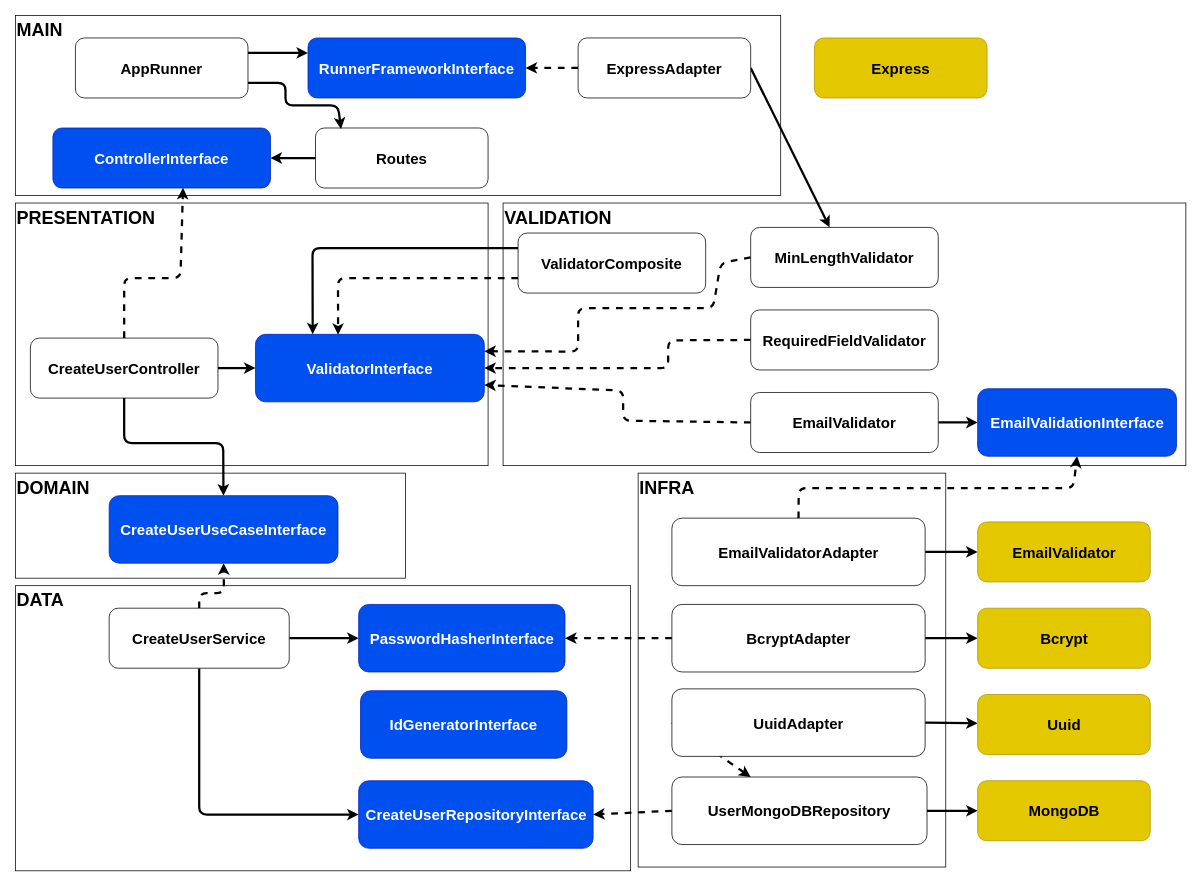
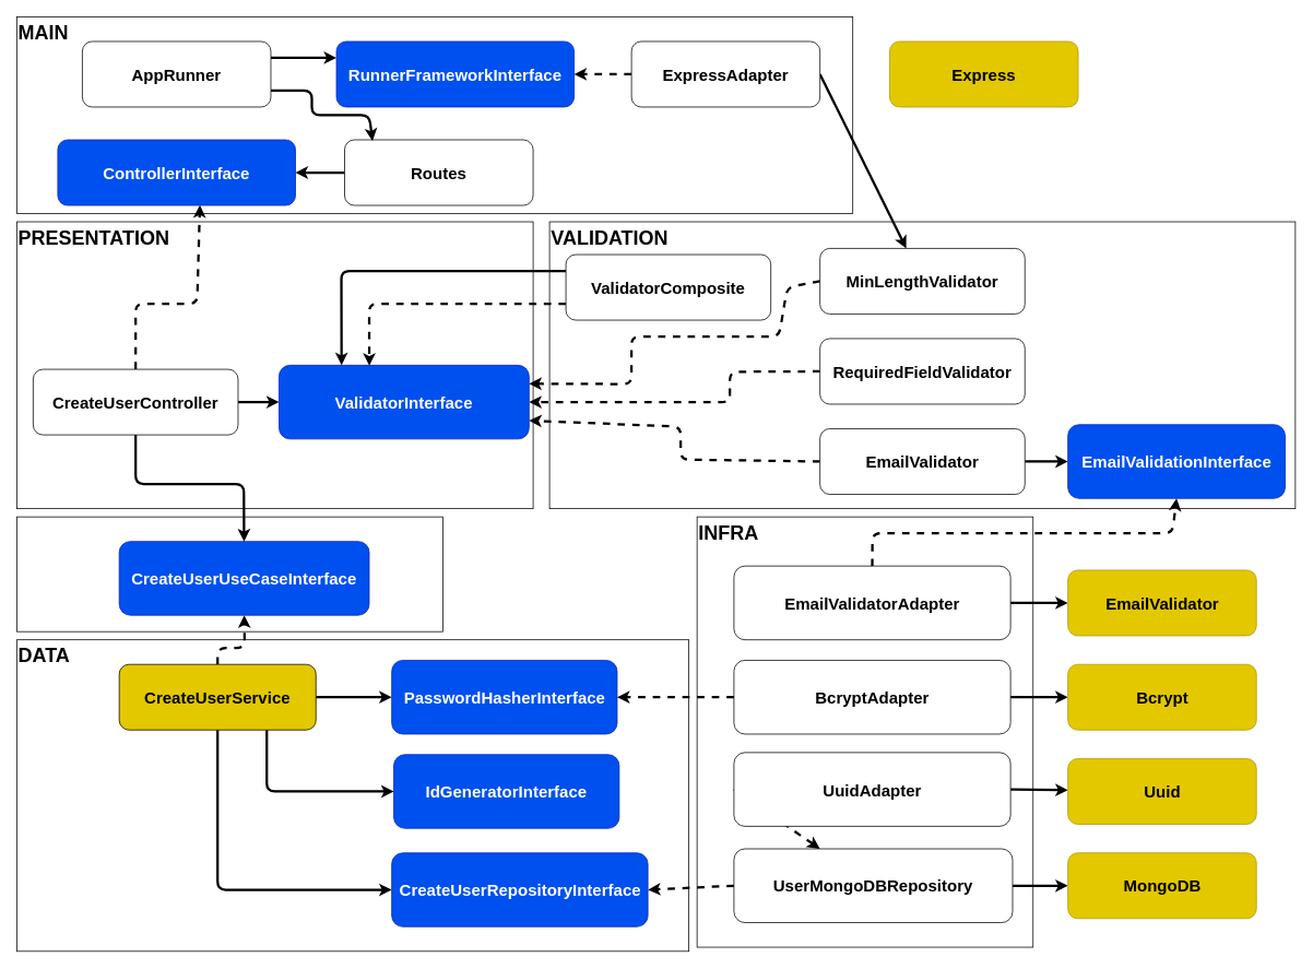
  <mxCell id="0" />
  <mxCell id="1" parent="0" />
  <mxCell id="2" value="" style="rounded=0;whiteSpace=wrap;html=1;fontSize=20;fontStyle=1" vertex="1" parent="1"><mxGeometry x="20" y="270" width="630" height="350" as="geometry" /></mxCell>
  <mxCell id="3" value="" style="rounded=0;whiteSpace=wrap;html=1;fontSize=20;fontStyle=1;align=left;" vertex="1" parent="1"><mxGeometry x="20" y="630" width="520" height="140" as="geometry" /></mxCell>
  <mxCell id="4" value="" style="rounded=0;whiteSpace=wrap;html=1;fontSize=20;fontStyle=1" vertex="1" parent="1"><mxGeometry x="20" y="780" width="820" height="380" as="geometry" /></mxCell>
  <mxCell id="5" value="" style="rounded=0;whiteSpace=wrap;html=1;fontSize=20;fontStyle=1" vertex="1" parent="1"><mxGeometry x="670" y="270" width="910" height="350" as="geometry" /></mxCell>
  <mxCell id="6" value="" style="rounded=0;whiteSpace=wrap;html=1;fontSize=20;fontStyle=1" vertex="1" parent="1"><mxGeometry x="850" y="630" width="410" height="525" as="geometry" /></mxCell>
  <mxCell id="7" value="" style="rounded=0;whiteSpace=wrap;html=1;fontSize=20;fontStyle=1" vertex="1" parent="1"><mxGeometry x="20" y="20" width="1020" height="240" as="geometry" /></mxCell>
  <mxCell id="8" value="CreateUserUseCaseInterface" style="rounded=1;whiteSpace=wrap;html=1;fillColor=#0050ef;fontColor=#ffffff;strokeColor=#001DBC;fontSize=20;fontStyle=1" vertex="1" parent="1"><mxGeometry x="145" y="660" width="305" height="90" as="geometry" /></mxCell>
  <mxCell id="9" style="edgeStyle=none;html=1;exitX=1;exitY=0.5;exitDx=0;exitDy=0;entryX=0;entryY=0.5;entryDx=0;entryDy=0;strokeWidth=3;fontSize=20;fontStyle=1" edge="1" parent="1" source="13" target="29"><mxGeometry relative="1" as="geometry" /></mxCell>
+ <mxCell id="10" style="edgeStyle=none;html=1;exitX=0.75;exitY=1;exitDx=0;exitDy=0;entryX=0;entryY=0.5;entryDx=0;entryDy=0;strokeWidth=3;fontSize=20;fontStyle=1" edge="1" parent="1" source="13" target="30"><mxGeometry relative="1" as="geometry"><Array as="points"><mxPoint x="325" y="965" /></Array></mxGeometry></mxCell>
  <mxCell id="11" style="edgeStyle=none;html=1;exitX=0.5;exitY=1;exitDx=0;exitDy=0;entryX=0;entryY=0.5;entryDx=0;entryDy=0;strokeWidth=3;fontSize=20;fontStyle=1" edge="1" parent="1" source="13" target="31"><mxGeometry relative="1" as="geometry"><Array as="points"><mxPoint x="265" y="1085" /></Array></mxGeometry></mxCell>
  <mxCell id="12" style="edgeStyle=none;html=1;exitX=0.5;exitY=0;exitDx=0;exitDy=0;entryX=0.5;entryY=1;entryDx=0;entryDy=0;dashed=1;strokeWidth=3;fontSize=20;" edge="1" parent="1" source="13" target="8"><mxGeometry relative="1" as="geometry"><Array as="points"><mxPoint x="265" y="790" /><mxPoint x="298" y="790" /></Array></mxGeometry></mxCell>
- <mxCell id="13" value="CreateUserService" style="rounded=1;whiteSpace=wrap;html=1;fontSize=20;fontStyle=1" vertex="1" parent="1"><mxGeometry x="145" y="810" width="240" height="80" as="geometry" /></mxCell>
+ <mxCell id="13" value="CreateUserService" style="rounded=1;whiteSpace=wrap;html=1;fontSize=20;fontStyle=1;fillColor=#e3c800;" vertex="1" parent="1"><mxGeometry x="145" y="810" width="240" height="80" as="geometry" /></mxCell>
  <mxCell id="14" style="edgeStyle=none;html=1;exitX=0.5;exitY=1;exitDx=0;exitDy=0;strokeWidth=3;fontSize=20;fontStyle=1" edge="1" parent="1" source="17" target="8"><mxGeometry relative="1" as="geometry"><Array as="points"><mxPoint x="165" y="590" /><mxPoint x="297" y="590" /></Array></mxGeometry></mxCell>
  <mxCell id="15" style="edgeStyle=none;html=1;exitX=1;exitY=0.5;exitDx=0;exitDy=0;entryX=0;entryY=0.5;entryDx=0;entryDy=0;strokeWidth=3;fontSize=20;" edge="1" parent="1" source="17" target="44"><mxGeometry relative="1" as="geometry" /></mxCell>
  <mxCell id="16" style="edgeStyle=none;html=1;exitX=0.5;exitY=0;exitDx=0;exitDy=0;entryX=0.598;entryY=0.996;entryDx=0;entryDy=0;strokeWidth=3;fontSize=20;dashed=1;entryPerimeter=0;" edge="1" parent="1" source="17" target="18"><mxGeometry relative="1" as="geometry"><Array as="points"><mxPoint x="165" y="370" /><mxPoint x="240" y="370" /></Array></mxGeometry></mxCell>
  <mxCell id="17" value="CreateUserController" style="rounded=1;whiteSpace=wrap;html=1;fontSize=20;fontStyle=1" vertex="1" parent="1"><mxGeometry x="40" y="450" width="250" height="80" as="geometry" /></mxCell>
  <mxCell id="18" value="ControllerInterface" style="rounded=1;whiteSpace=wrap;html=1;fontSize=20;fillColor=#0050ef;fontColor=#ffffff;strokeColor=#001DBC;fontStyle=1" vertex="1" parent="1"><mxGeometry x="70" y="170" width="290" height="80" as="geometry" /></mxCell>
  <mxCell id="19" style="edgeStyle=none;html=1;exitX=0;exitY=0.5;exitDx=0;exitDy=0;entryX=1;entryY=0.5;entryDx=0;entryDy=0;strokeWidth=3;fontSize=20;" edge="1" parent="1" source="20" target="18"><mxGeometry relative="1" as="geometry" /></mxCell>
  <mxCell id="20" value="Routes" style="rounded=1;whiteSpace=wrap;html=1;fontSize=20;fontStyle=1" vertex="1" parent="1"><mxGeometry x="420" y="170" width="230" height="80" as="geometry" /></mxCell>
  <mxCell id="21" style="edgeStyle=none;html=1;exitX=1;exitY=0.25;exitDx=0;exitDy=0;entryX=0;entryY=0.25;entryDx=0;entryDy=0;strokeWidth=3;fontSize=20;fontStyle=1" edge="1" parent="1" source="23" target="24"><mxGeometry relative="1" as="geometry" /></mxCell>
  <mxCell id="22" style="edgeStyle=none;html=1;exitX=1;exitY=0.75;exitDx=0;exitDy=0;entryX=0.148;entryY=0.017;entryDx=0;entryDy=0;strokeWidth=3;fontSize=20;entryPerimeter=0;" edge="1" parent="1" source="23" target="20"><mxGeometry relative="1" as="geometry"><Array as="points"><mxPoint x="380" y="110" /><mxPoint x="380" y="140" /><mxPoint x="450" y="140" /></Array></mxGeometry></mxCell>
  <mxCell id="23" value="AppRunner" style="rounded=1;whiteSpace=wrap;html=1;fontSize=20;fontStyle=1" vertex="1" parent="1"><mxGeometry x="100" y="50" width="230" height="80" as="geometry" /></mxCell>
  <mxCell id="24" value="RunnerFrameworkInterface" style="rounded=1;whiteSpace=wrap;html=1;fontSize=20;fillColor=#0050ef;fontColor=#ffffff;strokeColor=#001DBC;fontStyle=1" vertex="1" parent="1"><mxGeometry x="410" y="50" width="290" height="80" as="geometry" /></mxCell>
  <mxCell id="25" style="edgeStyle=none;html=1;exitX=1;exitY=0.5;exitDx=0;exitDy=0;strokeWidth=3;fontSize=20;fontStyle=1;" edge="1" parent="1" source="27" target="51"><mxGeometry relative="1" as="geometry" /></mxCell>
  <mxCell id="26" style="edgeStyle=none;html=1;exitX=0;exitY=0.5;exitDx=0;exitDy=0;entryX=1;entryY=0.5;entryDx=0;entryDy=0;dashed=1;strokeWidth=3;fontSize=20;" edge="1" parent="1" source="27" target="24"><mxGeometry relative="1" as="geometry" /></mxCell>
  <mxCell id="27" value="ExpressAdapter" style="rounded=1;whiteSpace=wrap;html=1;fontSize=20;fontStyle=1" vertex="1" parent="1"><mxGeometry x="770" y="50" width="230" height="80" as="geometry" /></mxCell>
  <mxCell id="28" value="Express" style="rounded=1;whiteSpace=wrap;html=1;fontSize=20;fillColor=#e3c800;fontColor=#000000;strokeColor=#B09500;fontStyle=1" vertex="1" parent="1"><mxGeometry x="1085" y="50" width="230" height="80" as="geometry" /></mxCell>
  <mxCell id="29" value="PasswordHasherInterface" style="rounded=1;whiteSpace=wrap;html=1;fillColor=#0050ef;fontColor=#ffffff;strokeColor=#001DBC;fontSize=20;fontStyle=1" vertex="1" parent="1"><mxGeometry x="477.5" y="805" width="275" height="90" as="geometry" /></mxCell>
  <mxCell id="30" value="IdGeneratorInterface" style="rounded=1;whiteSpace=wrap;html=1;fillColor=#0050ef;fontColor=#ffffff;strokeColor=#001DBC;fontSize=20;fontStyle=1" vertex="1" parent="1"><mxGeometry x="480" y="920" width="275" height="90" as="geometry" /></mxCell>
  <mxCell id="31" value="CreateUserRepositoryInterface" style="rounded=1;whiteSpace=wrap;html=1;fillColor=#0050ef;fontColor=#ffffff;strokeColor=#001DBC;fontSize=20;fontStyle=1" vertex="1" parent="1"><mxGeometry x="477.5" y="1040" width="312.5" height="90" as="geometry" /></mxCell>
  <mxCell id="32" style="edgeStyle=none;html=1;exitX=1;exitY=0.5;exitDx=0;exitDy=0;entryX=0;entryY=0.5;entryDx=0;entryDy=0;strokeWidth=3;fontSize=20;" edge="1" parent="1" source="34" target="41"><mxGeometry relative="1" as="geometry" /></mxCell>
  <mxCell id="33" style="edgeStyle=none;html=1;exitX=0;exitY=0.5;exitDx=0;exitDy=0;dashed=1;strokeWidth=3;fontSize=20;" edge="1" parent="1" source="34" target="29"><mxGeometry relative="1" as="geometry" /></mxCell>
  <mxCell id="34" value="BcryptAdapter" style="rounded=1;whiteSpace=wrap;html=1;fontSize=20;fontStyle=1" vertex="1" parent="1"><mxGeometry x="895" y="805" width="337.5" height="90" as="geometry" /></mxCell>
  <mxCell id="35" style="edgeStyle=none;html=1;exitX=1;exitY=0.5;exitDx=0;exitDy=0;strokeWidth=3;fontSize=20;" edge="1" parent="1" source="37" target="42"><mxGeometry relative="1" as="geometry" /></mxCell>
  <mxCell id="36" style="edgeStyle=none;html=1;exitX=0;exitY=0.5;exitDx=0;exitDy=0;dashed=1;strokeWidth=3;fontSize=20;" edge="1" parent="1" source="37" target="40"><mxGeometry relative="1" as="geometry" /></mxCell>
  <mxCell id="37" value="UuidAdapter" style="rounded=1;whiteSpace=wrap;html=1;fontSize=20;fontStyle=1" vertex="1" parent="1"><mxGeometry x="895" y="917.5" width="337.5" height="90" as="geometry" /></mxCell>
  <mxCell id="38" style="edgeStyle=none;html=1;exitX=1;exitY=0.5;exitDx=0;exitDy=0;entryX=0;entryY=0.5;entryDx=0;entryDy=0;strokeWidth=3;fontSize=20;" edge="1" parent="1" source="40" target="43"><mxGeometry relative="1" as="geometry" /></mxCell>
  <mxCell id="39" style="edgeStyle=none;html=1;exitX=0;exitY=0.5;exitDx=0;exitDy=0;entryX=1;entryY=0.5;entryDx=0;entryDy=0;dashed=1;strokeWidth=3;fontSize=20;" edge="1" parent="1" source="40" target="31"><mxGeometry relative="1" as="geometry" /></mxCell>
  <mxCell id="40" value="UserMongoDBRepository" style="rounded=1;whiteSpace=wrap;html=1;fontSize=20;fontStyle=1" vertex="1" parent="1"><mxGeometry x="895" y="1035" width="340" height="90" as="geometry" /></mxCell>
  <mxCell id="41" value="Bcrypt" style="rounded=1;whiteSpace=wrap;html=1;fontSize=20;fillColor=#e3c800;fontColor=#000000;strokeColor=#B09500;fontStyle=1" vertex="1" parent="1"><mxGeometry x="1302.5" y="810" width="230" height="80" as="geometry" /></mxCell>
  <mxCell id="42" value="Uuid" style="rounded=1;whiteSpace=wrap;html=1;fontSize=20;fillColor=#e3c800;fontColor=#000000;strokeColor=#B09500;fontStyle=1" vertex="1" parent="1"><mxGeometry x="1302.5" y="925" width="230" height="80" as="geometry" /></mxCell>
  <mxCell id="43" value="MongoDB" style="rounded=1;whiteSpace=wrap;html=1;fontSize=20;fillColor=#e3c800;fontColor=#000000;strokeColor=#B09500;fontStyle=1" vertex="1" parent="1"><mxGeometry x="1302.5" y="1040" width="230" height="80" as="geometry" /></mxCell>
  <mxCell id="44" value="ValidatorInterface" style="rounded=1;whiteSpace=wrap;html=1;fillColor=#0050ef;fontColor=#ffffff;strokeColor=#001DBC;fontSize=20;fontStyle=1" vertex="1" parent="1"><mxGeometry x="340" y="445" width="305" height="90" as="geometry" /></mxCell>
  <mxCell id="45" style="edgeStyle=none;html=1;exitX=0;exitY=0.25;exitDx=0;exitDy=0;entryX=0.25;entryY=0;entryDx=0;entryDy=0;strokeWidth=3;fontSize=20;" edge="1" parent="1" source="47" target="44"><mxGeometry relative="1" as="geometry"><Array as="points"><mxPoint x="416" y="330" /></Array></mxGeometry></mxCell>
  <mxCell id="46" style="edgeStyle=none;html=1;exitX=0;exitY=0.75;exitDx=0;exitDy=0;entryX=0.361;entryY=0.008;entryDx=0;entryDy=0;entryPerimeter=0;strokeWidth=3;fontSize=20;dashed=1;" edge="1" parent="1" source="47" target="44"><mxGeometry relative="1" as="geometry"><Array as="points"><mxPoint x="450" y="370" /></Array></mxGeometry></mxCell>
  <mxCell id="47" value="ValidatorComposite" style="rounded=1;whiteSpace=wrap;html=1;fontSize=20;fontStyle=1" vertex="1" parent="1"><mxGeometry x="690" y="310" width="250" height="80" as="geometry" /></mxCell>
  <mxCell id="48" style="edgeStyle=none;html=1;exitX=0;exitY=0.5;exitDx=0;exitDy=0;entryX=1;entryY=0.5;entryDx=0;entryDy=0;dashed=1;strokeWidth=3;fontSize=20;" edge="1" parent="1" source="49" target="44"><mxGeometry relative="1" as="geometry"><Array as="points"><mxPoint x="890" y="453" /><mxPoint x="890" y="490" /></Array></mxGeometry></mxCell>
  <mxCell id="49" value="RequiredFieldValidator" style="rounded=1;whiteSpace=wrap;html=1;fontSize=20;fontStyle=1" vertex="1" parent="1"><mxGeometry x="1000" y="412.5" width="250" height="80" as="geometry" /></mxCell>
  <mxCell id="50" style="edgeStyle=none;html=1;exitX=0;exitY=0.5;exitDx=0;exitDy=0;entryX=1;entryY=0.25;entryDx=0;entryDy=0;dashed=1;strokeWidth=3;fontSize=20;" edge="1" parent="1" source="51" target="44"><mxGeometry relative="1" as="geometry"><Array as="points"><mxPoint x="960" y="350" /><mxPoint x="950" y="410" /><mxPoint x="770" y="410" /><mxPoint x="770" y="468" /></Array></mxGeometry></mxCell>
  <mxCell id="51" value="MinLengthValidator" style="rounded=1;whiteSpace=wrap;html=1;fontSize=20;fontStyle=1" vertex="1" parent="1"><mxGeometry x="1000" y="302.5" width="250" height="80" as="geometry" /></mxCell>
  <mxCell id="52" style="edgeStyle=none;html=1;exitX=1;exitY=0.5;exitDx=0;exitDy=0;entryX=0;entryY=0.5;entryDx=0;entryDy=0;strokeWidth=3;fontSize=20;" edge="1" parent="1" source="54" target="59"><mxGeometry relative="1" as="geometry" /></mxCell>
  <mxCell id="53" style="edgeStyle=none;html=1;exitX=0;exitY=0.5;exitDx=0;exitDy=0;entryX=1;entryY=0.75;entryDx=0;entryDy=0;dashed=1;strokeWidth=3;fontSize=20;" edge="1" parent="1" source="54" target="44"><mxGeometry relative="1" as="geometry"><Array as="points"><mxPoint x="830" y="560" /><mxPoint x="830" y="520" /></Array></mxGeometry></mxCell>
  <mxCell id="54" value="EmailValidator" style="rounded=1;whiteSpace=wrap;html=1;fontSize=20;fontStyle=1" vertex="1" parent="1"><mxGeometry x="1000" y="522.5" width="250" height="80" as="geometry" /></mxCell>
  <mxCell id="55" style="edgeStyle=none;html=1;exitX=1;exitY=0.5;exitDx=0;exitDy=0;entryX=0;entryY=0.5;entryDx=0;entryDy=0;strokeWidth=3;fontSize=20;" edge="1" parent="1" source="57" target="58"><mxGeometry relative="1" as="geometry" /></mxCell>
  <mxCell id="56" style="edgeStyle=none;html=1;exitX=0.5;exitY=0;exitDx=0;exitDy=0;entryX=0.5;entryY=1;entryDx=0;entryDy=0;dashed=1;strokeWidth=3;fontSize=20;" edge="1" parent="1" source="57" target="59"><mxGeometry relative="1" as="geometry"><Array as="points"><mxPoint x="1064" y="650" /><mxPoint x="1430" y="650" /></Array></mxGeometry></mxCell>
  <mxCell id="57" value="EmailValidatorAdapter" style="rounded=1;whiteSpace=wrap;html=1;fontSize=20;fontStyle=1" vertex="1" parent="1"><mxGeometry x="895" y="690" width="337.5" height="90" as="geometry" /></mxCell>
  <mxCell id="58" value="EmailValidator" style="rounded=1;whiteSpace=wrap;html=1;fontSize=20;fillColor=#e3c800;fontColor=#000000;strokeColor=#B09500;fontStyle=1" vertex="1" parent="1"><mxGeometry x="1302.5" y="695" width="230" height="80" as="geometry" /></mxCell>
  <mxCell id="59" value="EmailValidationInterface" style="rounded=1;whiteSpace=wrap;html=1;fillColor=#0050ef;fontColor=#ffffff;strokeColor=#001DBC;fontSize=20;fontStyle=1" vertex="1" parent="1"><mxGeometry x="1302.5" y="517.5" width="265" height="90" as="geometry" /></mxCell>
  <mxCell id="60" value="MAIN" style="text;strokeColor=none;fillColor=none;html=1;fontSize=24;fontStyle=1;verticalAlign=middle;align=left;rounded=0;" vertex="1" parent="1"><mxGeometry x="20" y="20" width="100" height="40" as="geometry" /></mxCell>
  <mxCell id="61" value="PRESENTATION" style="text;strokeColor=none;fillColor=none;html=1;fontSize=24;fontStyle=1;verticalAlign=middle;align=left;rounded=0;" vertex="1" parent="1"><mxGeometry x="20" y="270" width="100" height="40" as="geometry" /></mxCell>
  <mxCell id="62" value="" style="edgeStyle=none;html=1;dashed=1;strokeWidth=3;fontSize=20;" edge="1" parent="1" source="63" target="47"><mxGeometry relative="1" as="geometry" /></mxCell>
  <mxCell id="63" value="VALIDATION" style="text;strokeColor=none;fillColor=none;html=1;fontSize=24;fontStyle=1;verticalAlign=middle;align=left;rounded=0;" vertex="1" parent="1"><mxGeometry x="670" y="270" width="100" height="40" as="geometry" /></mxCell>
- <mxCell id="64" value="DOMAIN" style="text;strokeColor=none;fillColor=none;html=1;fontSize=24;fontStyle=1;verticalAlign=middle;align=left;rounded=0;" vertex="1" parent="1"><mxGeometry x="20" y="630" width="100" height="40" as="geometry" /></mxCell>
  <mxCell id="65" value="INFRA" style="text;strokeColor=none;fillColor=none;html=1;fontSize=24;fontStyle=1;verticalAlign=middle;align=left;rounded=0;" vertex="1" parent="1"><mxGeometry x="850" y="630" width="100" height="40" as="geometry" /></mxCell>
  <mxCell id="66" value="DATA" style="text;strokeColor=none;fillColor=none;html=1;fontSize=24;fontStyle=1;verticalAlign=middle;align=left;rounded=0;" vertex="1" parent="1"><mxGeometry x="20" y="780" width="100" height="40" as="geometry" /></mxCell>
